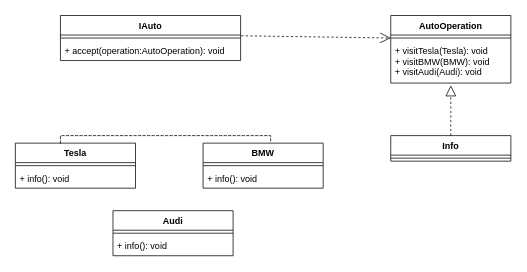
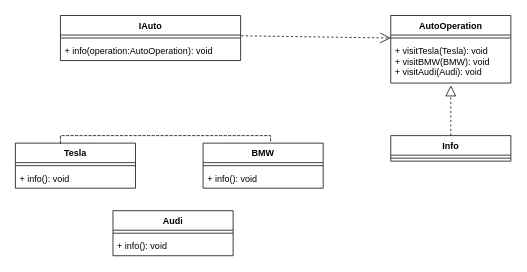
  <mxCell id="0" />
  <mxCell id="1" parent="0" />
  <mxCell id="2" value="IAuto" style="swimlane;fontStyle=1;align=center;verticalAlign=top;childLayout=stackLayout;horizontal=1;startSize=26;horizontalStack=0;resizeParent=1;resizeParentMax=0;resizeLast=0;collapsible=1;marginBottom=0;" vertex="1" parent="1"><mxGeometry x="80" y="20" width="240" height="60" as="geometry" /></mxCell>
  <mxCell id="3" value="" style="line;strokeWidth=1;fillColor=none;align=left;verticalAlign=middle;spacingTop=-1;spacingLeft=3;spacingRight=3;rotatable=0;labelPosition=right;points=[];portConstraint=eastwest;" vertex="1" parent="2"><mxGeometry y="26" width="240" height="8" as="geometry" /></mxCell>
- <mxCell id="4" value="+ accept(operation:AutoOperation): void" style="text;strokeColor=none;fillColor=none;align=left;verticalAlign=top;spacingLeft=4;spacingRight=4;overflow=hidden;rotatable=0;points=[[0,0.5],[1,0.5]];portConstraint=eastwest;" vertex="1" parent="2"><mxGeometry y="34" width="240" height="26" as="geometry" /></mxCell>
+ <mxCell id="4" value="+ info(operation:AutoOperation): void" style="text;strokeColor=none;fillColor=none;align=left;verticalAlign=top;spacingLeft=4;spacingRight=4;overflow=hidden;rotatable=0;points=[[0,0.5],[1,0.5]];portConstraint=eastwest;" vertex="1" parent="2"><mxGeometry y="34" width="240" height="26" as="geometry" /></mxCell>
  <mxCell id="5" value="AutoOperation" style="swimlane;fontStyle=1;align=center;verticalAlign=top;childLayout=stackLayout;horizontal=1;startSize=26;horizontalStack=0;resizeParent=1;resizeParentMax=0;resizeLast=0;collapsible=1;marginBottom=0;" vertex="1" parent="1"><mxGeometry x="520" y="20" width="160" height="90" as="geometry" /></mxCell>
  <mxCell id="6" value="" style="line;strokeWidth=1;fillColor=none;align=left;verticalAlign=middle;spacingTop=-1;spacingLeft=3;spacingRight=3;rotatable=0;labelPosition=right;points=[];portConstraint=eastwest;" vertex="1" parent="5"><mxGeometry y="26" width="160" height="8" as="geometry" /></mxCell>
  <mxCell id="7" value="+ visitTesla(Tesla): void&#10;+ visitBMW(BMW): void&#10;+ visitAudi(Audi): void" style="text;strokeColor=none;fillColor=none;align=left;verticalAlign=top;spacingLeft=4;spacingRight=4;overflow=hidden;rotatable=0;points=[[0,0.5],[1,0.5]];portConstraint=eastwest;" vertex="1" parent="5"><mxGeometry y="34" width="160" height="56" as="geometry" /></mxCell>
  <mxCell id="8" value="Tesla" style="swimlane;fontStyle=1;align=center;verticalAlign=top;childLayout=stackLayout;horizontal=1;startSize=26;horizontalStack=0;resizeParent=1;resizeParentMax=0;resizeLast=0;collapsible=1;marginBottom=0;" vertex="1" parent="1"><mxGeometry x="20" y="190" width="160" height="60" as="geometry" /></mxCell>
  <mxCell id="9" value="" style="line;strokeWidth=1;fillColor=none;align=left;verticalAlign=middle;spacingTop=-1;spacingLeft=3;spacingRight=3;rotatable=0;labelPosition=right;points=[];portConstraint=eastwest;" vertex="1" parent="8"><mxGeometry y="26" width="160" height="8" as="geometry" /></mxCell>
  <mxCell id="10" value="+ info(): void" style="text;strokeColor=none;fillColor=none;align=left;verticalAlign=top;spacingLeft=4;spacingRight=4;overflow=hidden;rotatable=0;points=[[0,0.5],[1,0.5]];portConstraint=eastwest;" vertex="1" parent="8"><mxGeometry y="34" width="160" height="26" as="geometry" /></mxCell>
  <mxCell id="11" value="BMW" style="swimlane;fontStyle=1;align=center;verticalAlign=top;childLayout=stackLayout;horizontal=1;startSize=26;horizontalStack=0;resizeParent=1;resizeParentMax=0;resizeLast=0;collapsible=1;marginBottom=0;" vertex="1" parent="1"><mxGeometry x="270" y="190" width="160" height="60" as="geometry" /></mxCell>
  <mxCell id="12" value="" style="line;strokeWidth=1;fillColor=none;align=left;verticalAlign=middle;spacingTop=-1;spacingLeft=3;spacingRight=3;rotatable=0;labelPosition=right;points=[];portConstraint=eastwest;" vertex="1" parent="11"><mxGeometry y="26" width="160" height="8" as="geometry" /></mxCell>
  <mxCell id="13" value="+ info(): void" style="text;strokeColor=none;fillColor=none;align=left;verticalAlign=top;spacingLeft=4;spacingRight=4;overflow=hidden;rotatable=0;points=[[0,0.5],[1,0.5]];portConstraint=eastwest;" vertex="1" parent="11"><mxGeometry y="34" width="160" height="26" as="geometry" /></mxCell>
  <mxCell id="14" value="Audi" style="swimlane;fontStyle=1;align=center;verticalAlign=top;childLayout=stackLayout;horizontal=1;startSize=26;horizontalStack=0;resizeParent=1;resizeParentMax=0;resizeLast=0;collapsible=1;marginBottom=0;" vertex="1" parent="1"><mxGeometry x="150" y="280" width="160" height="60" as="geometry" /></mxCell>
  <mxCell id="15" value="" style="line;strokeWidth=1;fillColor=none;align=left;verticalAlign=middle;spacingTop=-1;spacingLeft=3;spacingRight=3;rotatable=0;labelPosition=right;points=[];portConstraint=eastwest;" vertex="1" parent="14"><mxGeometry y="26" width="160" height="8" as="geometry" /></mxCell>
  <mxCell id="16" value="+ info(): void" style="text;strokeColor=none;fillColor=none;align=left;verticalAlign=top;spacingLeft=4;spacingRight=4;overflow=hidden;rotatable=0;points=[[0,0.5],[1,0.5]];portConstraint=eastwest;" vertex="1" parent="14"><mxGeometry y="34" width="160" height="26" as="geometry" /></mxCell>
  <mxCell id="17" value="Info" style="swimlane;fontStyle=1;align=center;verticalAlign=top;childLayout=stackLayout;horizontal=1;startSize=26;horizontalStack=0;resizeParent=1;resizeParentMax=0;resizeLast=0;collapsible=1;marginBottom=0;" vertex="1" parent="1"><mxGeometry x="520" y="180" width="160" height="34" as="geometry" /></mxCell>
  <mxCell id="18" value="" style="line;strokeWidth=1;fillColor=none;align=left;verticalAlign=middle;spacingTop=-1;spacingLeft=3;spacingRight=3;rotatable=0;labelPosition=right;points=[];portConstraint=eastwest;" vertex="1" parent="17"><mxGeometry y="26" width="160" height="8" as="geometry" /></mxCell>
  <mxCell id="19" value="" style="html=1;verticalAlign=bottom;startArrow=none;startFill=0;endArrow=open;startSize=8;exitX=1.004;exitY=0.125;exitDx=0;exitDy=0;exitPerimeter=0;endFill=0;endSize=12;dashed=1;" edge="1" parent="1" source="3"><mxGeometry x="1" y="20" width="60" relative="1" as="geometry"><mxPoint x="354" y="49.5" as="sourcePoint" /><mxPoint x="520" y="50" as="targetPoint" /><mxPoint as="offset" /></mxGeometry></mxCell>
  <mxCell id="20" value="" style="shape=partialRectangle;whiteSpace=wrap;html=1;bottom=1;right=1;left=1;top=0;fillColor=none;routingCenterX=-0.5;direction=west;dashed=1;" vertex="1" parent="1"><mxGeometry x="80" y="180" width="280" height="10" as="geometry" /></mxCell>
  <mxCell id="21" value="" style="html=1;verticalAlign=bottom;startArrow=none;startFill=0;endArrow=block;startSize=8;exitX=0.5;exitY=0;exitDx=0;exitDy=0;endFill=0;endSize=12;dashed=1;entryX=0.5;entryY=1.054;entryDx=0;entryDy=0;entryPerimeter=0;" edge="1" parent="1" source="17" target="7"><mxGeometry x="1" y="20" width="60" relative="1" as="geometry"><mxPoint x="330.96" y="57" as="sourcePoint" /><mxPoint x="530" y="60" as="targetPoint" /><mxPoint as="offset" /></mxGeometry></mxCell>
